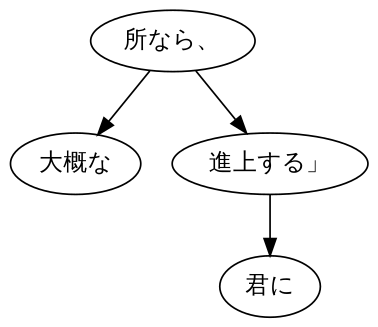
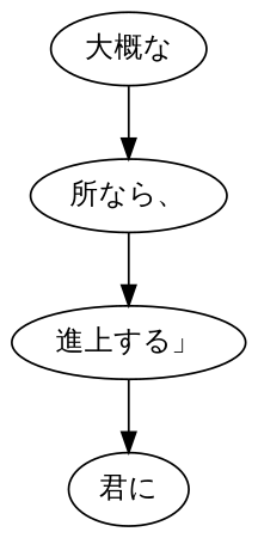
  digraph {
    n1 [label="大概な"]
    n2 [label="所なら、"]
    n3 [label="進上する」"]
    n4 [label="君に"]
-   n2 -> n1
+   n1 -> n2
    n2 -> n3
    n3 -> n4
  }
